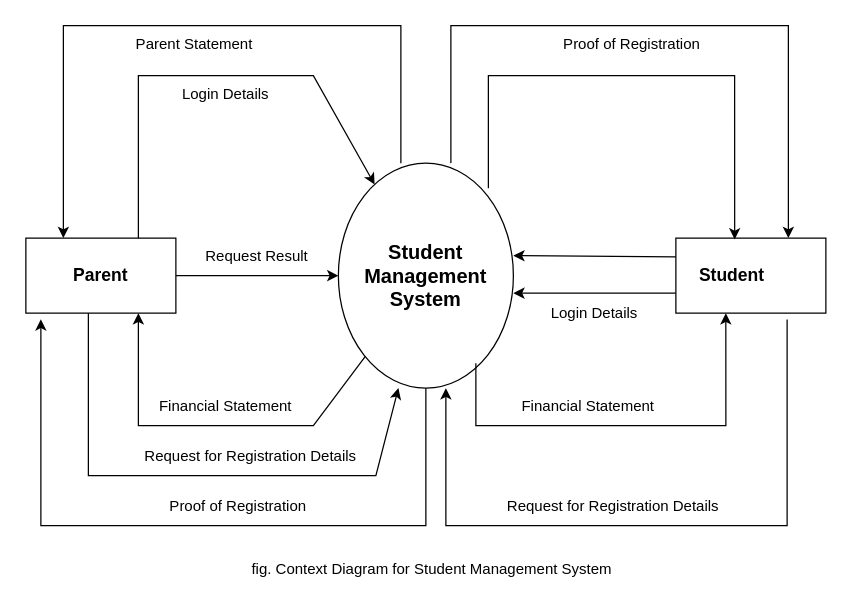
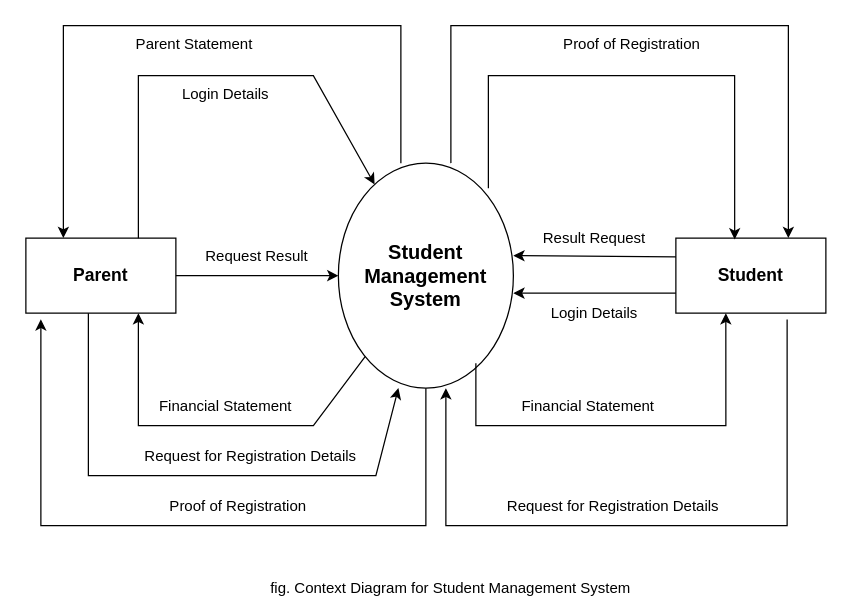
  <mxCell id="0" />
  <mxCell id="1" parent="0" />
  <mxCell id="2" value="" style="ellipse;whiteSpace=wrap;html=1;rotation=90;" vertex="1" parent="1"><mxGeometry x="250" y="150" width="180" height="140" as="geometry" /></mxCell>
  <mxCell id="3" value="&lt;div style=&quot;&quot;&gt;&lt;b style=&quot;background-color: initial;&quot;&gt;&lt;font style=&quot;font-size: 16px;&quot;&gt;Student Management System&lt;/font&gt;&lt;/b&gt;&lt;/div&gt;" style="text;strokeColor=none;align=center;fillColor=none;html=1;verticalAlign=middle;whiteSpace=wrap;rounded=0;" vertex="1" parent="1"><mxGeometry x="300" y="175" width="80" height="90" as="geometry" /></mxCell>
  <mxCell id="4" value="" style="rounded=0;whiteSpace=wrap;html=1;" vertex="1" parent="1"><mxGeometry x="540" y="190" width="120" height="60" as="geometry" /></mxCell>
  <mxCell id="5" value="" style="rounded=0;whiteSpace=wrap;html=1;" vertex="1" parent="1"><mxGeometry x="20" y="190" width="120" height="60" as="geometry" /></mxCell>
  <mxCell id="6" value="&lt;font style=&quot;font-size: 14px;&quot;&gt;&lt;b&gt;Parent&lt;/b&gt;&lt;/font&gt;" style="text;strokeColor=none;align=center;fillColor=none;html=1;verticalAlign=middle;whiteSpace=wrap;rounded=0;" vertex="1" parent="1"><mxGeometry x="50" y="205" width="60" height="30" as="geometry" /></mxCell>
- <mxCell id="7" value="&lt;font style=&quot;font-size: 14px;&quot;&gt;&lt;b&gt;Student&lt;/b&gt;&lt;/font&gt;" style="text;strokeColor=none;align=center;fillColor=none;html=1;verticalAlign=middle;whiteSpace=wrap;rounded=0;" vertex="1" parent="1"><mxGeometry x="555" y="205" width="60" height="30" as="geometry" /></mxCell>
+ <mxCell id="7" value="&lt;font style=&quot;font-size: 14px;&quot;&gt;&lt;b&gt;Student&lt;/b&gt;&lt;/font&gt;" style="text;strokeColor=none;align=center;fillColor=none;html=1;verticalAlign=middle;whiteSpace=wrap;rounded=0;" vertex="1" parent="1"><mxGeometry x="570" y="205" width="60" height="30" as="geometry" /></mxCell>
  <mxCell id="8" value="" style="endArrow=classic;html=1;rounded=0;entryX=0.5;entryY=1;entryDx=0;entryDy=0;" edge="1" parent="1" target="2"><mxGeometry width="50" height="50" relative="1" as="geometry"><mxPoint x="140" y="220" as="sourcePoint" /><mxPoint x="190" y="170" as="targetPoint" /></mxGeometry></mxCell>
  <mxCell id="9" value="Request Result" style="text;strokeColor=none;align=center;fillColor=none;html=1;verticalAlign=middle;whiteSpace=wrap;rounded=0;" vertex="1" parent="1"><mxGeometry x="150" y="190" width="110" height="30" as="geometry" /></mxCell>
  <mxCell id="10" value="" style="endArrow=classic;html=1;rounded=0;entryX=0.5;entryY=0;entryDx=0;entryDy=0;" edge="1" parent="1"><mxGeometry width="50" height="50" relative="1" as="geometry"><mxPoint x="540" y="234" as="sourcePoint" /><mxPoint x="410" y="234" as="targetPoint" /></mxGeometry></mxCell>
  <mxCell id="11" value="" style="endArrow=classic;html=1;rounded=0;" edge="1" parent="1"><mxGeometry width="50" height="50" relative="1" as="geometry"><mxPoint x="540" y="205" as="sourcePoint" /><mxPoint x="410" y="204" as="targetPoint" /></mxGeometry></mxCell>
+ <mxCell id="12" value="Result Request" style="text;strokeColor=none;align=center;fillColor=none;html=1;verticalAlign=middle;whiteSpace=wrap;rounded=0;" vertex="1" parent="1"><mxGeometry x="430" y="175" width="90" height="30" as="geometry" /></mxCell>
  <mxCell id="13" value="Login Details" style="text;strokeColor=none;align=center;fillColor=none;html=1;verticalAlign=middle;whiteSpace=wrap;rounded=0;" vertex="1" parent="1"><mxGeometry x="425" y="235" width="100" height="30" as="geometry" /></mxCell>
  <mxCell id="14" value="" style="endArrow=classic;html=1;rounded=0;" edge="1" parent="1" target="2"><mxGeometry width="50" height="50" relative="1" as="geometry"><mxPoint x="110" y="190" as="sourcePoint" /><mxPoint x="280" y="60" as="targetPoint" /><Array as="points"><mxPoint x="110" y="60" /><mxPoint x="250" y="60" /></Array></mxGeometry></mxCell>
  <mxCell id="15" value="Login Details" style="text;strokeColor=none;align=center;fillColor=none;html=1;verticalAlign=middle;whiteSpace=wrap;rounded=0;" vertex="1" parent="1"><mxGeometry x="140" y="60" width="80" height="30" as="geometry" /></mxCell>
  <mxCell id="16" value="" style="endArrow=classic;html=1;rounded=0;entryX=0.25;entryY=0;entryDx=0;entryDy=0;" edge="1" parent="1" target="5"><mxGeometry width="50" height="50" relative="1" as="geometry"><mxPoint x="320" y="130" as="sourcePoint" /><mxPoint x="40" y="20" as="targetPoint" /><Array as="points"><mxPoint x="320" y="20" /><mxPoint x="50" y="20" /></Array></mxGeometry></mxCell>
  <mxCell id="17" value="Parent Statement" style="text;strokeColor=none;align=center;fillColor=none;html=1;verticalAlign=middle;whiteSpace=wrap;rounded=0;" vertex="1" parent="1"><mxGeometry x="100" y="20" width="110" height="30" as="geometry" /></mxCell>
  <mxCell id="18" value="" style="endArrow=classic;html=1;rounded=0;exitX=0;exitY=0.357;exitDx=0;exitDy=0;exitPerimeter=0;entryX=0.75;entryY=0;entryDx=0;entryDy=0;" edge="1" parent="1" source="2" target="4"><mxGeometry width="50" height="50" relative="1" as="geometry"><mxPoint x="390" y="120" as="sourcePoint" /><mxPoint x="495" y="160" as="targetPoint" /><Array as="points"><mxPoint x="360" y="20" /><mxPoint x="630" y="20" /></Array></mxGeometry></mxCell>
  <mxCell id="19" value="Proof of Registration" style="text;strokeColor=none;align=center;fillColor=none;html=1;verticalAlign=middle;whiteSpace=wrap;rounded=0;" vertex="1" parent="1"><mxGeometry x="440" y="20" width="130" height="30" as="geometry" /></mxCell>
  <mxCell id="20" value="" style="endArrow=classic;html=1;rounded=0;entryX=0.392;entryY=0.017;entryDx=0;entryDy=0;entryPerimeter=0;" edge="1" parent="1" target="4"><mxGeometry width="50" height="50" relative="1" as="geometry"><mxPoint x="390" y="150" as="sourcePoint" /><mxPoint x="580" y="60" as="targetPoint" /><Array as="points"><mxPoint x="390" y="60" /><mxPoint x="587" y="60" /></Array></mxGeometry></mxCell>
  <mxCell id="21" value="" style="endArrow=classic;html=1;rounded=0;" edge="1" parent="1" source="2"><mxGeometry width="50" height="50" relative="1" as="geometry"><mxPoint x="300" y="340" as="sourcePoint" /><mxPoint x="110" y="250" as="targetPoint" /><Array as="points"><mxPoint x="250" y="340" /><mxPoint x="110" y="340" /></Array></mxGeometry></mxCell>
  <mxCell id="22" value="Financial Statement" style="text;strokeColor=none;align=center;fillColor=none;html=1;verticalAlign=middle;whiteSpace=wrap;rounded=0;" vertex="1" parent="1"><mxGeometry x="120" y="310" width="120" height="30" as="geometry" /></mxCell>
  <mxCell id="23" value="Request for Registration Details" style="text;strokeColor=none;align=center;fillColor=none;html=1;verticalAlign=middle;whiteSpace=wrap;rounded=0;" vertex="1" parent="1"><mxGeometry x="100" y="350" width="200" height="30" as="geometry" /></mxCell>
  <mxCell id="24" value="" style="endArrow=classic;html=1;rounded=0;entryX=1;entryY=0.657;entryDx=0;entryDy=0;entryPerimeter=0;" edge="1" parent="1" target="2"><mxGeometry width="50" height="50" relative="1" as="geometry"><mxPoint x="70" y="250" as="sourcePoint" /><mxPoint x="310" y="380" as="targetPoint" /><Array as="points"><mxPoint x="70" y="380" /><mxPoint x="300" y="380" /></Array></mxGeometry></mxCell>
  <mxCell id="25" value="" style="endArrow=classic;html=1;rounded=0;entryX=0.1;entryY=1.083;entryDx=0;entryDy=0;entryPerimeter=0;" edge="1" parent="1" target="5"><mxGeometry width="50" height="50" relative="1" as="geometry"><mxPoint x="340" y="310" as="sourcePoint" /><mxPoint x="30" y="420" as="targetPoint" /><Array as="points"><mxPoint x="340" y="420" /><mxPoint x="32" y="420" /></Array></mxGeometry></mxCell>
  <mxCell id="26" value="Proof of Registration" style="text;strokeColor=none;align=center;fillColor=none;html=1;verticalAlign=middle;whiteSpace=wrap;rounded=0;" vertex="1" parent="1"><mxGeometry x="120" y="390" width="140" height="30" as="geometry" /></mxCell>
  <mxCell id="27" value="" style="endArrow=classic;html=1;rounded=0;entryX=0.333;entryY=1;entryDx=0;entryDy=0;entryPerimeter=0;" edge="1" parent="1" target="4"><mxGeometry width="50" height="50" relative="1" as="geometry"><mxPoint x="380" y="290" as="sourcePoint" /><mxPoint x="560" y="340" as="targetPoint" /><Array as="points"><mxPoint x="380" y="340" /><mxPoint x="580" y="340" /></Array></mxGeometry></mxCell>
  <mxCell id="28" value="Financial Statement" style="text;strokeColor=none;align=center;fillColor=none;html=1;verticalAlign=middle;whiteSpace=wrap;rounded=0;" vertex="1" parent="1"><mxGeometry x="410" y="310" width="120" height="30" as="geometry" /></mxCell>
  <mxCell id="29" value="" style="endArrow=classic;html=1;rounded=0;" edge="1" parent="1"><mxGeometry width="50" height="50" relative="1" as="geometry"><mxPoint x="629" y="255" as="sourcePoint" /><mxPoint x="356" y="310" as="targetPoint" /><Array as="points"><mxPoint x="629" y="420" /><mxPoint x="356" y="420" /></Array></mxGeometry></mxCell>
  <mxCell id="30" value="Request for Registration Details" style="text;strokeColor=none;align=center;fillColor=none;html=1;verticalAlign=middle;whiteSpace=wrap;rounded=0;" vertex="1" parent="1"><mxGeometry x="390" y="390" width="200" height="30" as="geometry" /></mxCell>
- <mxCell id="31" value="fig. Context Diagram for Student Management System" style="text;strokeColor=none;align=center;fillColor=none;html=1;verticalAlign=middle;whiteSpace=wrap;rounded=0;" vertex="1" parent="1"><mxGeometry x="180" y="440" width="330" height="30" as="geometry" /></mxCell>
+ <mxCell id="31" value="fig. Context Diagram for Student Management System" style="text;strokeColor=none;align=center;fillColor=none;html=1;verticalAlign=middle;whiteSpace=wrap;rounded=0;" vertex="1" parent="1"><mxGeometry x="195" y="455" width="330" height="30" as="geometry" /></mxCell>
